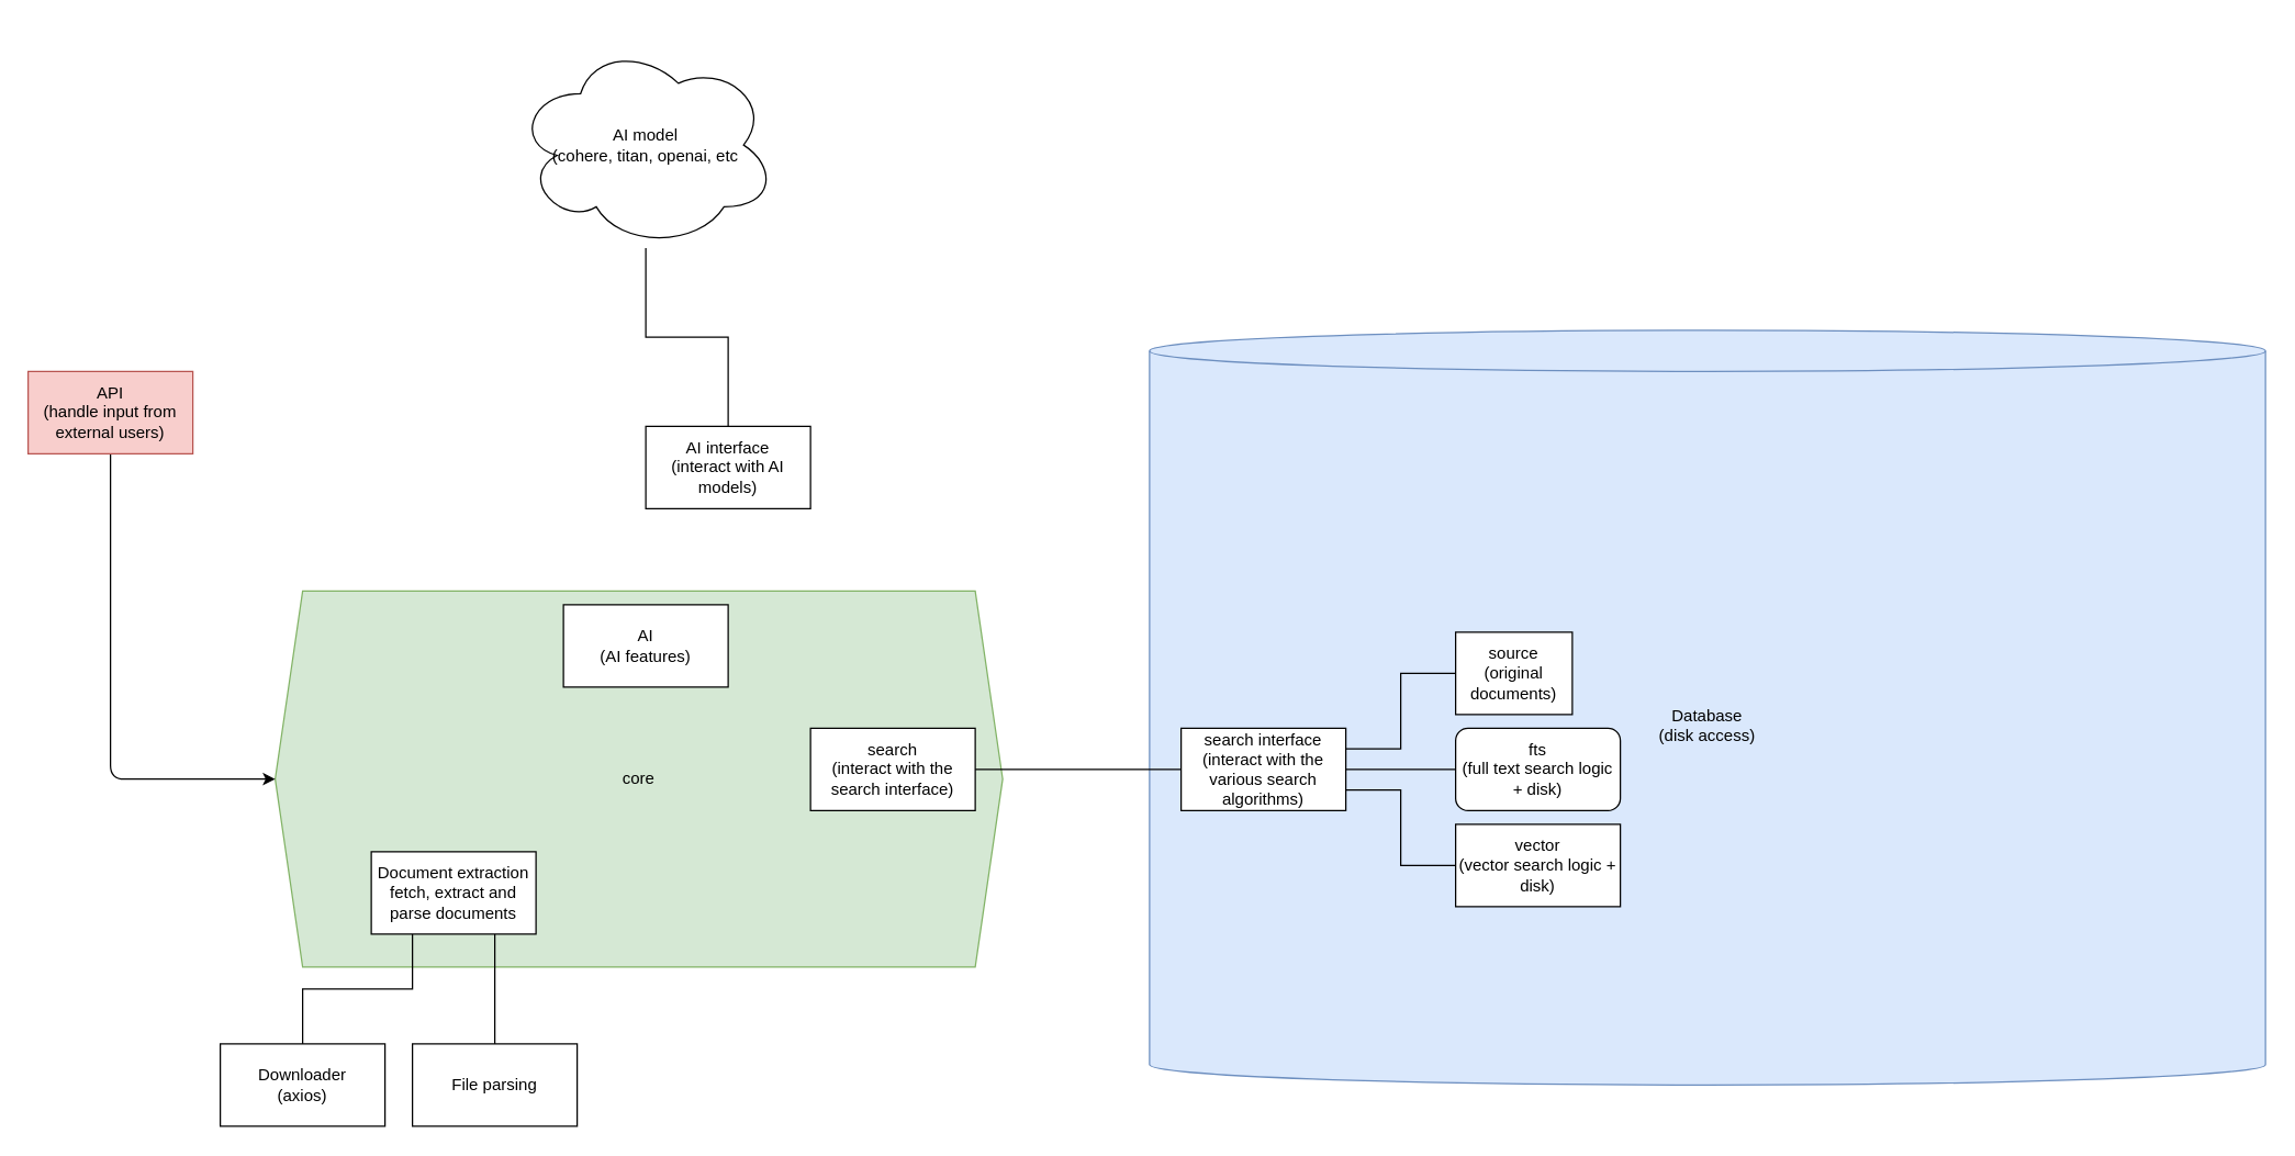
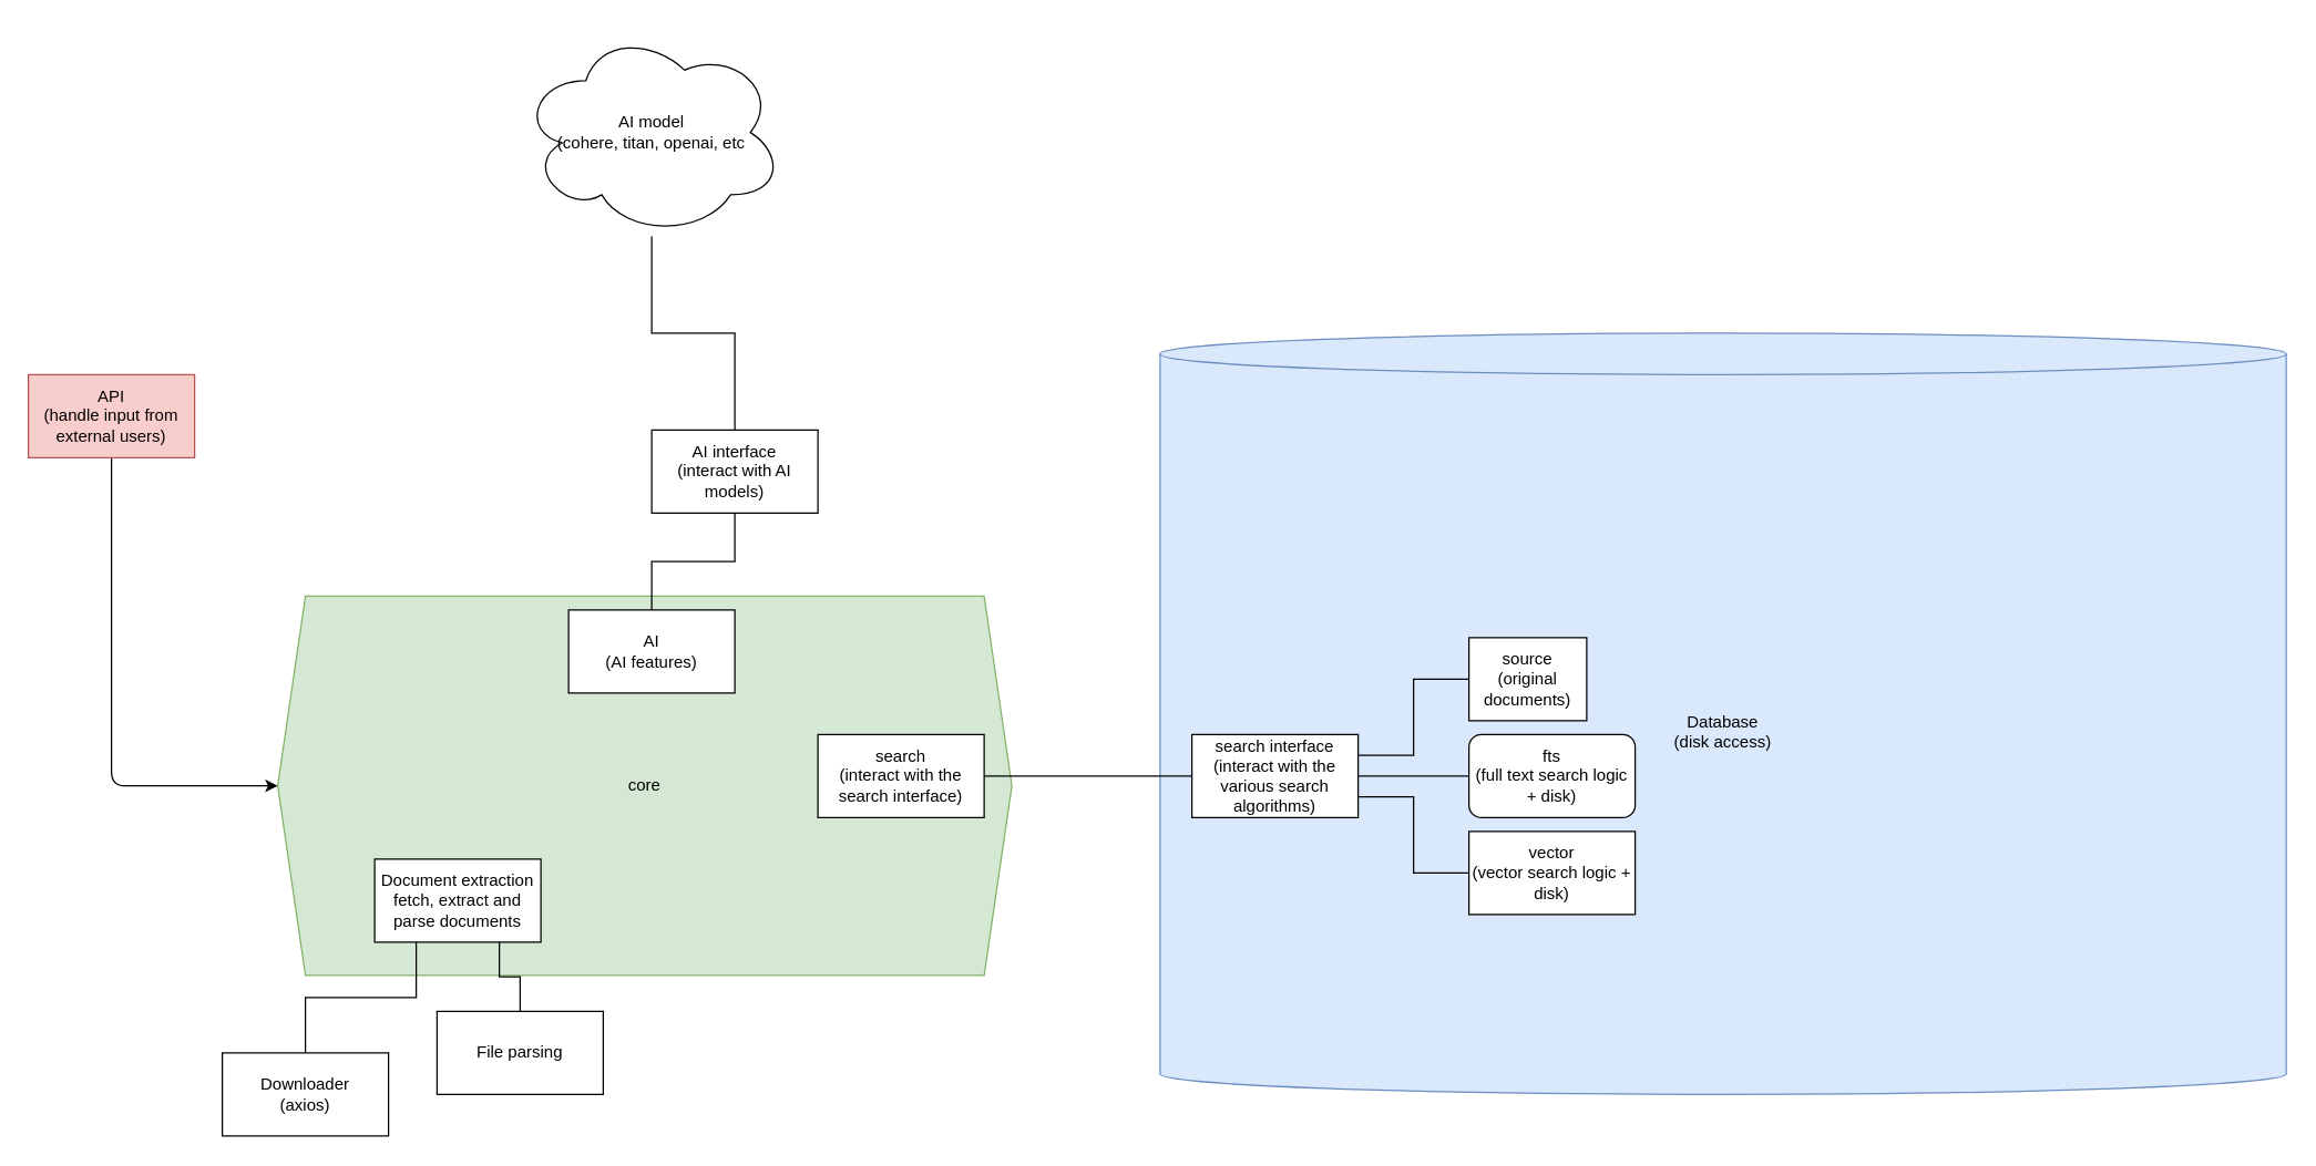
  <mxCell id="0" />
  <mxCell id="1" parent="0" />
  <mxCell id="2" value="core" style="shape=hexagon;perimeter=hexagonPerimeter2;whiteSpace=wrap;html=1;fixedSize=1;fillColor=#d5e8d4;strokeColor=#82b366;" vertex="1" parent="1"><mxGeometry x="200" y="430" width="530" height="274" as="geometry" /></mxCell>
  <mxCell id="3" style="edgeStyle=orthogonalEdgeStyle;rounded=1;orthogonalLoop=1;jettySize=auto;html=1;exitX=0.5;exitY=1;exitDx=0;exitDy=0;curved=0;entryX=0;entryY=0.5;entryDx=0;entryDy=0;" edge="1" parent="1" source="4" target="2"><mxGeometry relative="1" as="geometry"><mxPoint x="210" y="490" as="targetPoint" /></mxGeometry></mxCell>
  <mxCell id="4" value="API&lt;div&gt;(handle input from external users)&lt;/div&gt;" style="rounded=0;whiteSpace=wrap;html=1;fillColor=#f8cecc;strokeColor=#b85450;" vertex="1" parent="1"><mxGeometry x="20" y="270" width="120" height="60" as="geometry" /></mxCell>
  <mxCell id="5" style="edgeStyle=orthogonalEdgeStyle;rounded=0;orthogonalLoop=1;jettySize=auto;html=1;exitX=0.25;exitY=1;exitDx=0;exitDy=0;endArrow=none;endFill=0;" edge="1" parent="1" source="7" target="8"><mxGeometry relative="1" as="geometry" /></mxCell>
  <mxCell id="6" style="edgeStyle=orthogonalEdgeStyle;rounded=0;orthogonalLoop=1;jettySize=auto;html=1;exitX=0.75;exitY=1;exitDx=0;exitDy=0;endArrow=none;endFill=0;" edge="1" parent="1" source="7" target="9"><mxGeometry relative="1" as="geometry" /></mxCell>
  <mxCell id="7" value="Document extraction&lt;div&gt;fetch, extract and parse documents&lt;/div&gt;" style="rounded=0;whiteSpace=wrap;html=1;" vertex="1" parent="1"><mxGeometry x="270" y="620" width="120" height="60" as="geometry" /></mxCell>
  <mxCell id="8" value="Downloader&lt;div&gt;(axios)&lt;/div&gt;" style="rounded=0;whiteSpace=wrap;html=1;" vertex="1" parent="1"><mxGeometry x="160" y="760" width="120" height="60" as="geometry" /></mxCell>
- <mxCell id="9" value="File parsing" style="rounded=0;whiteSpace=wrap;html=1;" vertex="1" parent="1"><mxGeometry x="300" y="760" width="120" height="60" as="geometry" /></mxCell>
+ <mxCell id="9" value="File parsing" style="rounded=0;whiteSpace=wrap;html=1;" vertex="1" parent="1"><mxGeometry x="315" y="730" width="120" height="60" as="geometry" /></mxCell>
  <mxCell id="10" value="search&lt;div&gt;(interact with the search interface)&lt;/div&gt;" style="rounded=0;whiteSpace=wrap;html=1;" vertex="1" parent="1"><mxGeometry x="590" y="530" width="120" height="60" as="geometry" /></mxCell>
  <mxCell id="11" value="Database&lt;div&gt;(disk access)&lt;/div&gt;" style="shape=cylinder3;whiteSpace=wrap;html=1;boundedLbl=1;backgroundOutline=1;size=15;fillColor=#dae8fc;strokeColor=#6c8ebf;" vertex="1" parent="1"><mxGeometry x="837" y="240" width="813" height="550" as="geometry" /></mxCell>
+ <mxCell id="12" style="edgeStyle=orthogonalEdgeStyle;rounded=0;orthogonalLoop=1;jettySize=auto;html=1;exitX=0.5;exitY=0;exitDx=0;exitDy=0;endArrow=none;endFill=0;" edge="1" parent="1" source="13" target="24"><mxGeometry relative="1" as="geometry" /></mxCell>
  <mxCell id="13" value="AI&lt;div&gt;(AI features)&lt;/div&gt;" style="rounded=0;whiteSpace=wrap;html=1;" vertex="1" parent="1"><mxGeometry x="410" y="440" width="120" height="60" as="geometry" /></mxCell>
  <mxCell id="14" value="fts&lt;div&gt;(full text search logic + disk)&lt;/div&gt;" style="whiteSpace=wrap;html=1;rounded=1;" vertex="1" parent="1"><mxGeometry x="1060" y="530" width="120" height="60" as="geometry" /></mxCell>
  <mxCell id="15" value="vector&lt;br&gt;&lt;div&gt;(vector search logic + disk)&lt;/div&gt;" style="rounded=0;whiteSpace=wrap;html=1;" vertex="1" parent="1"><mxGeometry x="1060" y="600" width="120" height="60" as="geometry" /></mxCell>
  <mxCell id="16" value="source&lt;br&gt;&lt;div&gt;(original documents)&lt;/div&gt;" style="rounded=0;whiteSpace=wrap;html=1;" vertex="1" parent="1"><mxGeometry x="1060" y="460" width="85" height="60" as="geometry" /></mxCell>
  <mxCell id="17" style="edgeStyle=orthogonalEdgeStyle;rounded=0;orthogonalLoop=1;jettySize=auto;html=1;exitX=1;exitY=0.5;exitDx=0;exitDy=0;endArrow=none;endFill=0;" edge="1" parent="1" source="21" target="14"><mxGeometry relative="1" as="geometry" /></mxCell>
  <mxCell id="18" style="edgeStyle=orthogonalEdgeStyle;rounded=0;orthogonalLoop=1;jettySize=auto;html=1;endArrow=none;endFill=0;" edge="1" parent="1" source="21" target="10"><mxGeometry relative="1" as="geometry" /></mxCell>
  <mxCell id="19" style="edgeStyle=orthogonalEdgeStyle;rounded=0;orthogonalLoop=1;jettySize=auto;html=1;exitX=1;exitY=0.25;exitDx=0;exitDy=0;entryX=0;entryY=0.5;entryDx=0;entryDy=0;endArrow=none;endFill=0;" edge="1" parent="1" source="21" target="16"><mxGeometry relative="1" as="geometry" /></mxCell>
  <mxCell id="20" style="edgeStyle=orthogonalEdgeStyle;rounded=0;orthogonalLoop=1;jettySize=auto;html=1;exitX=1;exitY=0.75;exitDx=0;exitDy=0;entryX=0;entryY=0.5;entryDx=0;entryDy=0;endArrow=none;endFill=0;" edge="1" parent="1" source="21" target="15"><mxGeometry relative="1" as="geometry" /></mxCell>
  <mxCell id="21" value="search interface&lt;div&gt;(interact with the various search algorithms)&lt;/div&gt;" style="rounded=0;whiteSpace=wrap;html=1;" vertex="1" parent="1"><mxGeometry x="860" y="530" width="120" height="60" as="geometry" /></mxCell>
- <mxCell id="22" value="AI model&lt;div&gt;(cohere, titan, openai, etc&lt;/div&gt;" style="ellipse;shape=cloud;whiteSpace=wrap;html=1;" vertex="1" parent="1"><mxGeometry x="375" y="30" width="190" height="150" as="geometry" /></mxCell>
+ <mxCell id="22" value="AI model&lt;div&gt;(cohere, titan, openai, etc&lt;/div&gt;" style="ellipse;shape=cloud;whiteSpace=wrap;html=1;" vertex="1" parent="1"><mxGeometry x="375" y="20" width="190" height="150" as="geometry" /></mxCell>
  <mxCell id="23" style="edgeStyle=orthogonalEdgeStyle;rounded=0;orthogonalLoop=1;jettySize=auto;html=1;exitX=0.5;exitY=0;exitDx=0;exitDy=0;endArrow=none;endFill=0;" edge="1" parent="1" source="24" target="22"><mxGeometry relative="1" as="geometry" /></mxCell>
  <mxCell id="24" value="AI interface&lt;div&gt;(interact with AI models)&lt;/div&gt;" style="rounded=0;whiteSpace=wrap;html=1;" vertex="1" parent="1"><mxGeometry x="470" y="310" width="120" height="60" as="geometry" /></mxCell>
